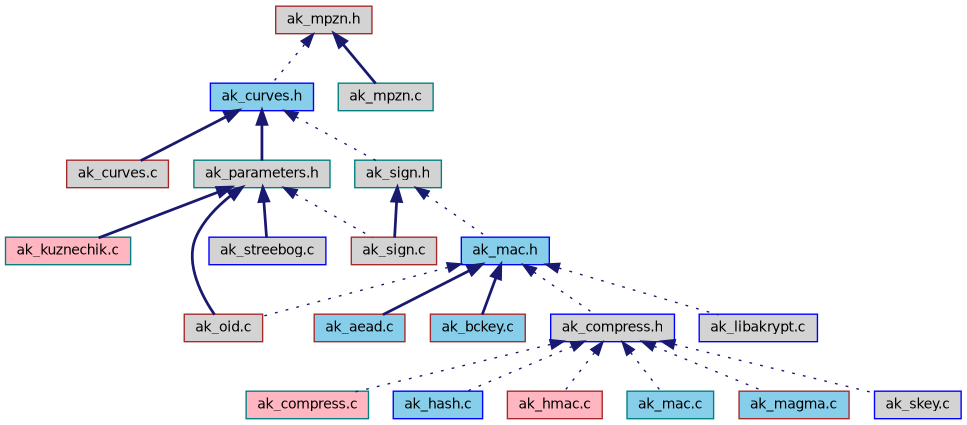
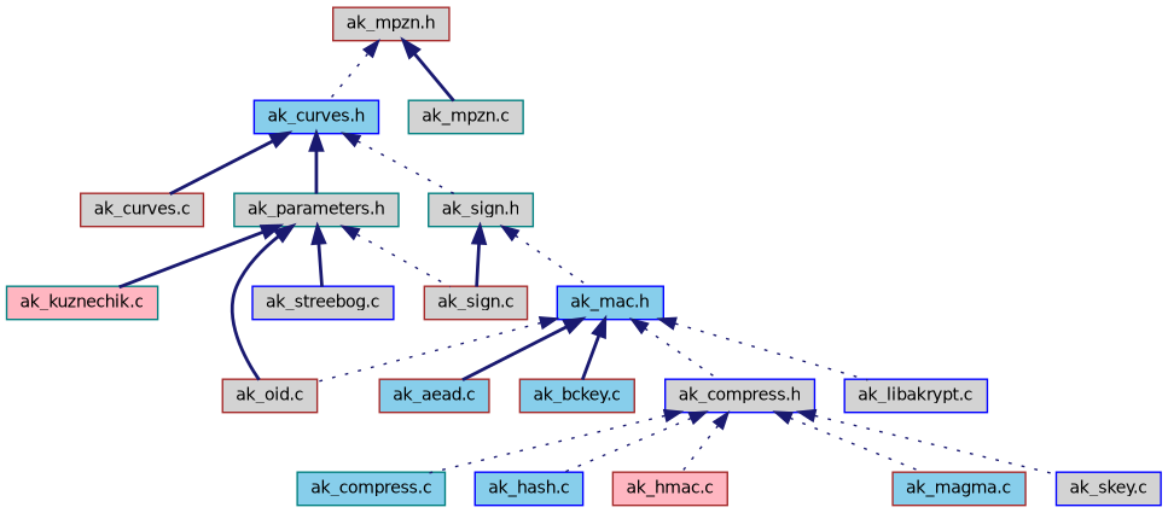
  digraph {
    node [color=brown fillcolor=lightgrey fontname=Helvetica fontsize=10 shape=record style=filled]
    edge [color=midnightblue dir=back fontname=Helvetica fontsize=10 labelfontname=Helvetica labelfontsize=10 style=dotted]
    n1 [fontcolor=black height=0.2 label="ak_mpzn.h" width=0.4]
    n2 [color=blue fillcolor=skyblue height=0.2 label="ak_curves.h" width=0.4]
    n3 [color=teal height=0.2 label="ak_mpzn.c" width=0.4]
    n4 [height=0.2 label="ak_curves.c" width=0.4]
    n5 [color=teal height=0.2 label="ak_parameters.h" width=0.4]
    n6 [color=teal height=0.2 label="ak_sign.h" width=0.4]
    n7 [color=teal fillcolor=lightpink height=0.2 label="ak_kuznechik.c" width=0.4]
    n8 [height=0.2 label="ak_oid.c" width=0.4]
    n9 [height=0.2 label="ak_sign.c" width=0.4]
    n10 [color=blue height=0.2 label="ak_streebog.c" width=0.4]
    n11 [color=blue fillcolor=skyblue height=0.2 label="ak_mac.h" width=0.4]
    n12 [fillcolor=skyblue height=0.2 label="ak_aead.c" width=0.4]
    n13 [fillcolor=skyblue height=0.2 label="ak_bckey.c" width=0.4]
    n14 [color=blue height=0.2 label="ak_compress.h" width=0.4]
    n15 [color=blue height=0.2 label="ak_libakrypt.c" width=0.4]
-   n16 [color=teal fillcolor=lightpink height=0.2 label="ak_compress.c" width=0.4]
+   n16 [color=teal fillcolor=skyblue height=0.2 label="ak_compress.c" width=0.4]
    n17 [color=blue fillcolor=skyblue height=0.2 label="ak_hash.c" width=0.4]
    n18 [fillcolor=lightpink height=0.2 label="ak_hmac.c" width=0.4]
-   n19 [color=teal fillcolor=skyblue height=0.2 label="ak_mac.c" width=0.4]
    n20 [fillcolor=skyblue height=0.2 label="ak_magma.c" width=0.4]
    n21 [color=blue height=0.2 label="ak_skey.c" width=0.4]
    n1 -> n2
    n1 -> n3 [style=bold]
    n2 -> n4 [style=bold]
    n2 -> n5 [style=bold]
    n2 -> n6
    n5 -> n7 [style=bold]
    n5 -> n8 [style=bold]
    n5 -> n9
    n5 -> n10 [style=bold]
    n6 -> n9 [style=bold]
    n6 -> n11
    n11 -> n8
    n11 -> n12 [style=bold]
    n11 -> n13 [style=bold]
    n11 -> n14
    n11 -> n15
    n14 -> n16
    n14 -> n17
    n14 -> n18
-   n14 -> n19
    n14 -> n20
    n14 -> n21
  }
